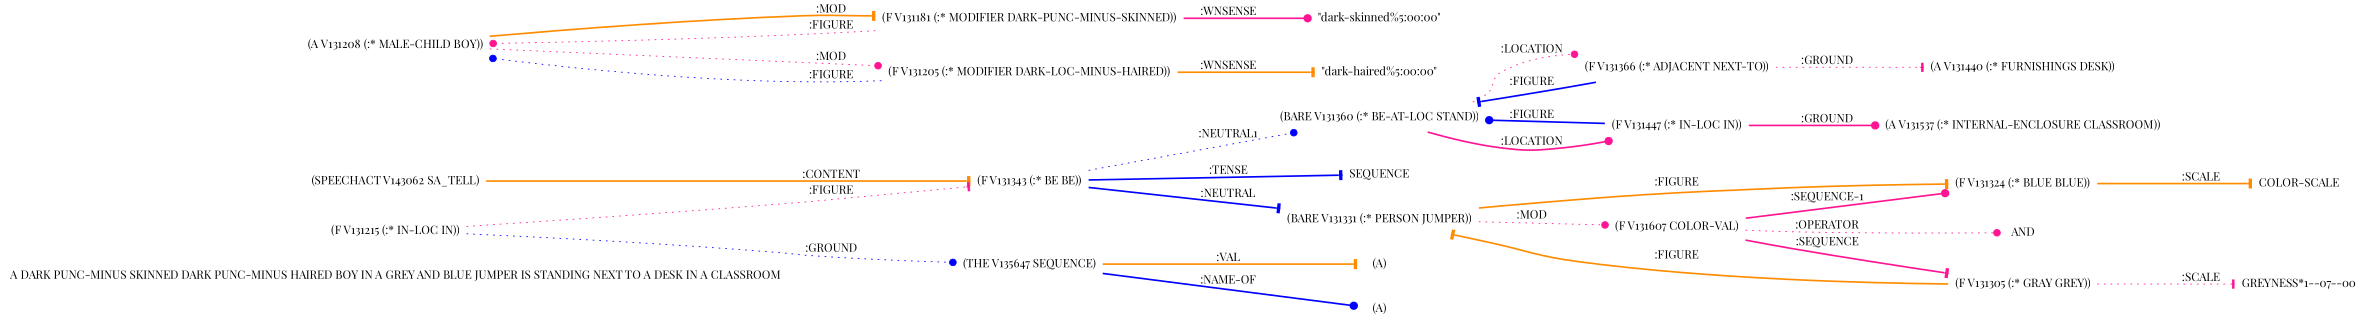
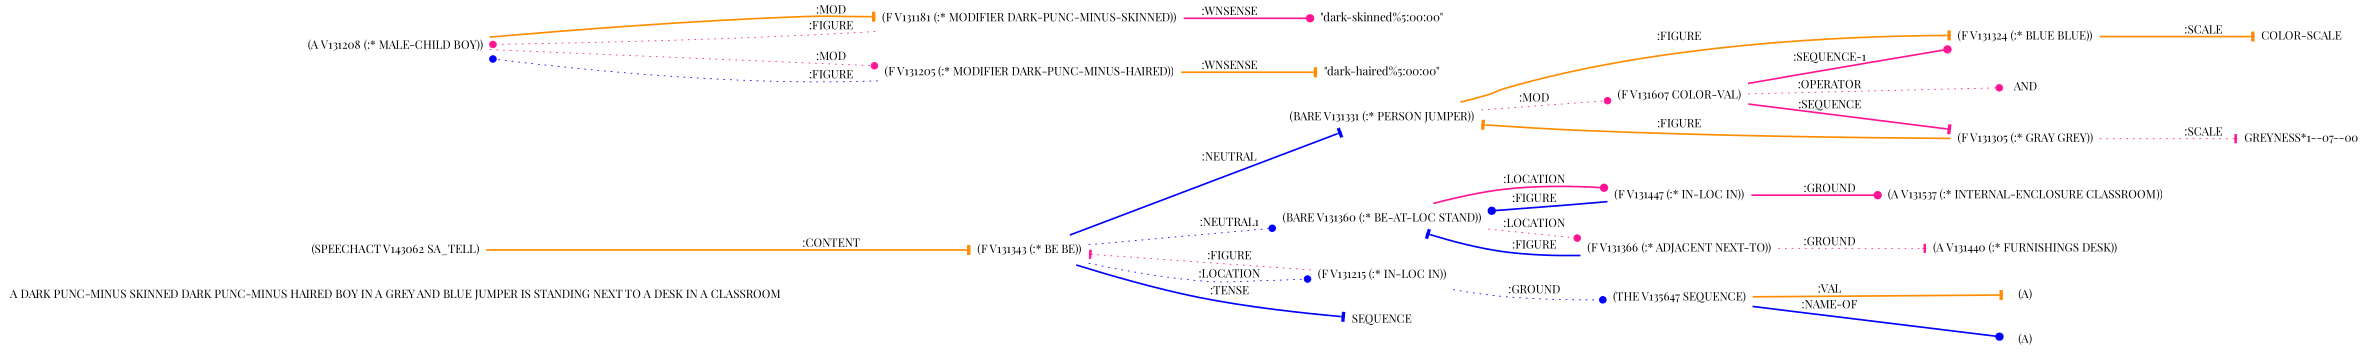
  digraph {
    fontname="Playfair Display"
    rankdir=LR
    node [color=red fontname="Playfair Display" shape=none]
    edge [arrowhead=dot color=deeppink fontname="Playfair Display" style=bold]
    "A DARK PUNC-MINUS SKINNED DARK PUNC-MINUS HAIRED BOY IN A GREY AND BLUE JUMPER IS STANDING NEXT TO A DESK IN A CLASSROOM" [color=gray40]
    n2 [color=gray40 label="(SPEECHACT V143062 SA_TELL)"]
    n3 [color=blue label="(F V131343 (:* BE BE))"]
    n4 [color=gray40 label="(BARE V131331 (:* PERSON JUMPER))"]
    n5 [color=blue label="(BARE V131360 (:* BE-AT-LOC STAND))"]
    n6 [label="(F V131215 (:* IN-LOC IN))"]
    n7 [color=gray40 label=SEQUENCE]
    n8 [color=gray40 label="(F V131607 COLOR-VAL)"]
    n9 [color=blue label="(F V131324 (:* BLUE BLUE))"]
    n10 [label="(F V131447 (:* IN-LOC IN))"]
    n11 [color=gray40 label="(F V131366 (:* ADJACENT NEXT-TO))"]
    n12 [label="(THE V135647 SEQUENCE)"]
    n13 [color=gray40 label="(F V131305 (:* GRAY GREY))"]
    n14 [color=blue label=AND]
    n15 [label="(A V131537 (:* INTERNAL-ENCLOSURE CLASSROOM))"]
    n16 [label="(A V131440 (:* FURNISHINGS DESK))"]
    n17 [color=blue label="(A)"]
    n18 [color=gray40 label="(A)"]
    n19 [label="GREYNESS*1--07--00"]
    n20 [color=blue label="COLOR-SCALE"]
    n21 [label="(A V131208 (:* MALE-CHILD BOY))"]
    n22 [label="(F V131181 (:* MODIFIER DARK-PUNC-MINUS-SKINNED))"]
-   n23 [color=gray40 label="(F V131205 (:* MODIFIER DARK-LOC-MINUS-HAIRED))"]
+   n23 [color=gray40 label="(F V131205 (:* MODIFIER DARK-PUNC-MINUS-HAIRED))"]
    n24 [label="\"dark-skinned%5:00:00\""]
    n25 [label="\"dark-haired%5:00:00\""]
    n2 -> n3 [arrowhead=tee color=darkorange label=":CONTENT"]
    n3 -> n4 [arrowhead=tee color=blue label=":NEUTRAL"]
    n3 -> n5 [color=blue label=":NEUTRAL1" style=dotted]
+   n3 -> n6 [color=blue label=":LOCATION" style=dotted]
    n3 -> n7 [arrowhead=tee color=blue label=":TENSE"]
    n4 -> n8 [label=":MOD" style=dotted]
    n4 -> n9 [arrowhead=tee color=darkorange label=":FIGURE"]
    n5 -> n10 [label=":LOCATION"]
    n5 -> n11 [label=":LOCATION" style=dotted]
    n6 -> n3 [arrowhead=tee label=":FIGURE" style=dotted]
    n6 -> n12 [color=blue label=":GROUND" style=dotted]
    n8 -> n9 [label=":SEQUENCE-1"]
    n8 -> n13 [arrowhead=tee label=":SEQUENCE"]
    n8 -> n14 [label=":OPERATOR" style=dotted]
    n9 -> n20 [arrowhead=tee color=darkorange label=":SCALE"]
    n10 -> n5 [color=blue label=":FIGURE"]
    n10 -> n15 [label=":GROUND"]
    n11 -> n5 [arrowhead=tee color=blue label=":FIGURE"]
    n11 -> n16 [arrowhead=tee label=":GROUND" style=dotted]
    n12 -> n17 [color=blue label=":NAME-OF"]
    n12 -> n18 [arrowhead=tee color=darkorange label=":VAL"]
    n13 -> n4 [arrowhead=tee color=darkorange label=":FIGURE"]
    n13 -> n19 [arrowhead=tee label=":SCALE" style=dotted]
    n21 -> n22 [arrowhead=tee color=darkorange label=":MOD"]
    n21 -> n23 [label=":MOD" style=dotted]
    n22 -> n21 [label=":FIGURE" style=dotted]
    n22 -> n24 [label=":WNSENSE"]
    n23 -> n21 [color=blue label=":FIGURE" style=dotted]
    n23 -> n25 [arrowhead=tee color=darkorange label=":WNSENSE"]
  }
